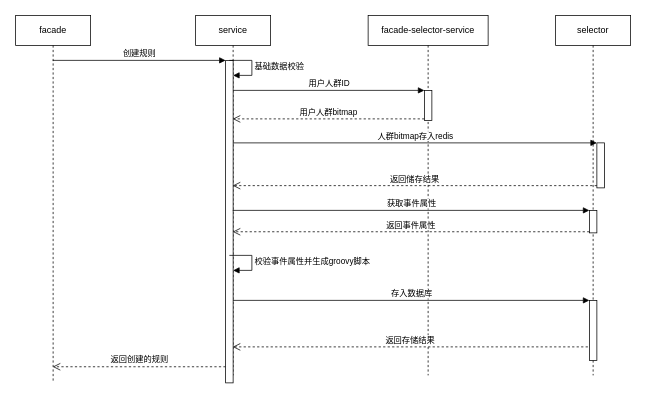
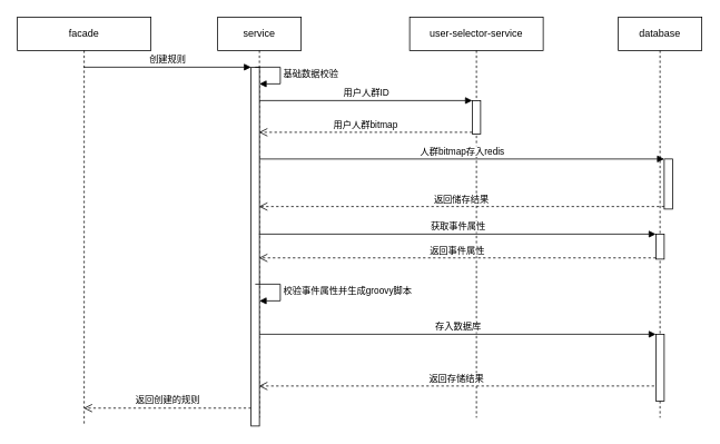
  <mxCell id="0" />
  <mxCell id="1" parent="0" />
- <mxCell id="2" value="facade" style="shape=umlLifeline;perimeter=lifelinePerimeter;whiteSpace=wrap;html=1;container=1;collapsible=0;recursiveResize=0;outlineConnect=0;" vertex="1" parent="1"><mxGeometry x="20" y="20" width="100" height="490" as="geometry" /></mxCell>
+ <mxCell id="2" value="facade" style="shape=umlLifeline;perimeter=lifelinePerimeter;whiteSpace=wrap;html=1;container=1;collapsible=0;recursiveResize=0;outlineConnect=0;" vertex="1" parent="1"><mxGeometry x="20" y="20" width="160" height="490" as="geometry" /></mxCell>
  <mxCell id="3" value="service" style="shape=umlLifeline;perimeter=lifelinePerimeter;whiteSpace=wrap;html=1;container=1;collapsible=0;recursiveResize=0;outlineConnect=0;" vertex="1" parent="1"><mxGeometry x="260" y="20" width="100" height="480" as="geometry" /></mxCell>
- <mxCell id="4" value="facade-selector-service" style="shape=umlLifeline;perimeter=lifelinePerimeter;whiteSpace=wrap;html=1;container=1;collapsible=0;recursiveResize=0;outlineConnect=0;" vertex="1" parent="1"><mxGeometry x="490" y="20" width="160" height="480" as="geometry" /></mxCell>
+ <mxCell id="4" value="user-selector-service" style="shape=umlLifeline;perimeter=lifelinePerimeter;whiteSpace=wrap;html=1;container=1;collapsible=0;recursiveResize=0;outlineConnect=0;" vertex="1" parent="1"><mxGeometry x="490" y="20" width="160" height="480" as="geometry" /></mxCell>
  <mxCell id="5" value="" style="html=1;points=[];perimeter=orthogonalPerimeter;" vertex="1" parent="4"><mxGeometry x="75" y="100" width="10" height="40" as="geometry" /></mxCell>
  <mxCell id="6" value="创建规则" style="html=1;verticalAlign=bottom;endArrow=block;entryX=0;entryY=0;rounded=0;" edge="1" target="18" parent="1" source="2"><mxGeometry relative="1" as="geometry"><mxPoint x="235" y="130" as="sourcePoint" /></mxGeometry></mxCell>
  <mxCell id="7" value="返回创建的规则" style="html=1;verticalAlign=bottom;endArrow=open;dashed=1;endSize=8;exitX=0;exitY=0.95;rounded=0;" edge="1" source="18" parent="1" target="2"><mxGeometry relative="1" as="geometry"><mxPoint x="235" y="206" as="targetPoint" /></mxGeometry></mxCell>
  <mxCell id="8" value="用户人群bitmap" style="html=1;verticalAlign=bottom;endArrow=open;dashed=1;endSize=8;exitX=0;exitY=0.95;rounded=0;" edge="1" source="5" parent="1" target="3"><mxGeometry relative="1" as="geometry"><mxPoint x="495" y="216" as="targetPoint" /></mxGeometry></mxCell>
  <mxCell id="9" value="用户人群ID" style="html=1;verticalAlign=bottom;endArrow=block;entryX=0;entryY=0;rounded=0;" edge="1" target="5" parent="1" source="3"><mxGeometry relative="1" as="geometry"><mxPoint x="495" y="140" as="sourcePoint" /></mxGeometry></mxCell>
- <mxCell id="10" value="selector" style="shape=umlLifeline;perimeter=lifelinePerimeter;whiteSpace=wrap;html=1;container=1;collapsible=0;recursiveResize=0;outlineConnect=0;" vertex="1" parent="1"><mxGeometry x="740" y="20" width="100" height="480" as="geometry" /></mxCell>
+ <mxCell id="10" value="database" style="shape=umlLifeline;perimeter=lifelinePerimeter;whiteSpace=wrap;html=1;container=1;collapsible=0;recursiveResize=0;outlineConnect=0;" vertex="1" parent="1"><mxGeometry x="740" y="20" width="100" height="480" as="geometry" /></mxCell>
  <mxCell id="11" value="" style="html=1;points=[];perimeter=orthogonalPerimeter;" vertex="1" parent="10"><mxGeometry x="55" y="170" width="10" height="60" as="geometry" /></mxCell>
  <mxCell id="12" value="" style="html=1;points=[];perimeter=orthogonalPerimeter;" vertex="1" parent="10"><mxGeometry x="45" y="380" width="10" height="80" as="geometry" /></mxCell>
  <mxCell id="13" value="" style="html=1;points=[];perimeter=orthogonalPerimeter;" vertex="1" parent="10"><mxGeometry x="45" y="260" width="10" height="30" as="geometry" /></mxCell>
  <mxCell id="14" value="人群bitmap存入redis" style="html=1;verticalAlign=bottom;endArrow=block;entryX=0;entryY=0;rounded=0;" edge="1" target="11" parent="1" source="3"><mxGeometry relative="1" as="geometry"><mxPoint x="715" y="200" as="sourcePoint" /></mxGeometry></mxCell>
  <mxCell id="15" value="返回储存结果" style="html=1;verticalAlign=bottom;endArrow=open;dashed=1;endSize=8;exitX=0;exitY=0.95;rounded=0;" edge="1" source="11" parent="1" target="3"><mxGeometry relative="1" as="geometry"><mxPoint x="690" y="270" as="targetPoint" /></mxGeometry></mxCell>
  <mxCell id="16" value="存入数据库" style="html=1;verticalAlign=bottom;endArrow=block;entryX=0;entryY=0;rounded=0;" edge="1" target="12" parent="1" source="3"><mxGeometry relative="1" as="geometry"><mxPoint x="715" y="400" as="sourcePoint" /></mxGeometry></mxCell>
  <mxCell id="17" value="返回存储结果" style="html=1;verticalAlign=bottom;endArrow=open;dashed=1;endSize=8;exitX=-0.2;exitY=0.775;rounded=0;exitDx=0;exitDy=0;exitPerimeter=0;" edge="1" source="12" parent="1" target="3"><mxGeometry relative="1" as="geometry"><mxPoint x="715" y="476" as="targetPoint" /></mxGeometry></mxCell>
  <mxCell id="18" value="" style="html=1;points=[];perimeter=orthogonalPerimeter;" vertex="1" parent="1"><mxGeometry x="300" y="80" width="10" height="430" as="geometry" /></mxCell>
  <mxCell id="19" value="基础数据校验" style="edgeStyle=orthogonalEdgeStyle;html=1;align=left;spacingLeft=2;endArrow=block;rounded=0;entryX=1;entryY=0;" edge="1" parent="1"><mxGeometry relative="1" as="geometry"><mxPoint x="305" y="80" as="sourcePoint" /><Array as="points"><mxPoint x="335" y="80" /></Array><mxPoint x="310" y="100" as="targetPoint" /></mxGeometry></mxCell>
  <mxCell id="20" value="获取事件属性" style="html=1;verticalAlign=bottom;endArrow=block;entryX=0;entryY=0;rounded=0;" edge="1" target="13" parent="1" source="3"><mxGeometry relative="1" as="geometry"><mxPoint x="715" y="290" as="sourcePoint" /></mxGeometry></mxCell>
  <mxCell id="21" value="返回事件属性" style="html=1;verticalAlign=bottom;endArrow=open;dashed=1;endSize=8;exitX=0;exitY=0.95;rounded=0;" edge="1" source="13" parent="1" target="3"><mxGeometry relative="1" as="geometry"><mxPoint x="715" y="366" as="targetPoint" /></mxGeometry></mxCell>
  <mxCell id="22" value="校验事件属性并生成groovy脚本" style="edgeStyle=orthogonalEdgeStyle;html=1;align=left;spacingLeft=2;endArrow=block;rounded=0;entryX=1;entryY=0;" edge="1" parent="1"><mxGeometry relative="1" as="geometry"><mxPoint x="305" y="340" as="sourcePoint" /><Array as="points"><mxPoint x="335" y="340" /></Array><mxPoint x="310" y="360" as="targetPoint" /></mxGeometry></mxCell>
